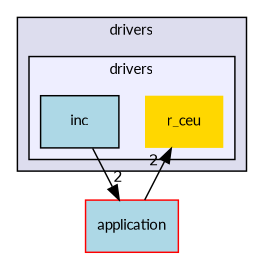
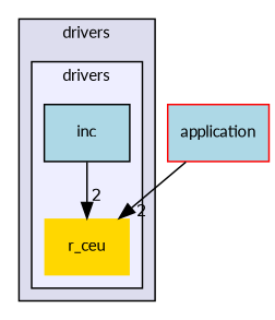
  digraph {
    compound=true
    fontname=Lato
    node [fillcolor=lightblue fontname=Lato fontsize=10 shape=box style=filled]
    edge [fontname=Lato headlabel=2 labeldistance=1.5 labelfontname=Helvetica labelfontsize=10]
    n1 [fillcolor=gold label=r_ceu shape=plaintext]
    n2 [color=black label=inc]
    n3 [color=red label=application]
    subgraph cluster_1 {
      bgcolor="#ddddee"
      fontsize=10
      label=drivers
      pencolor=black
      subgraph cluster_2 {
        bgcolor="#eeeeff"
        fontsize=10
        label=drivers
        pencolor=black
        n1
        n2
      }
    }
-   n2 -> n3
+   n2 -> n1
    n3 -> n1
  }
